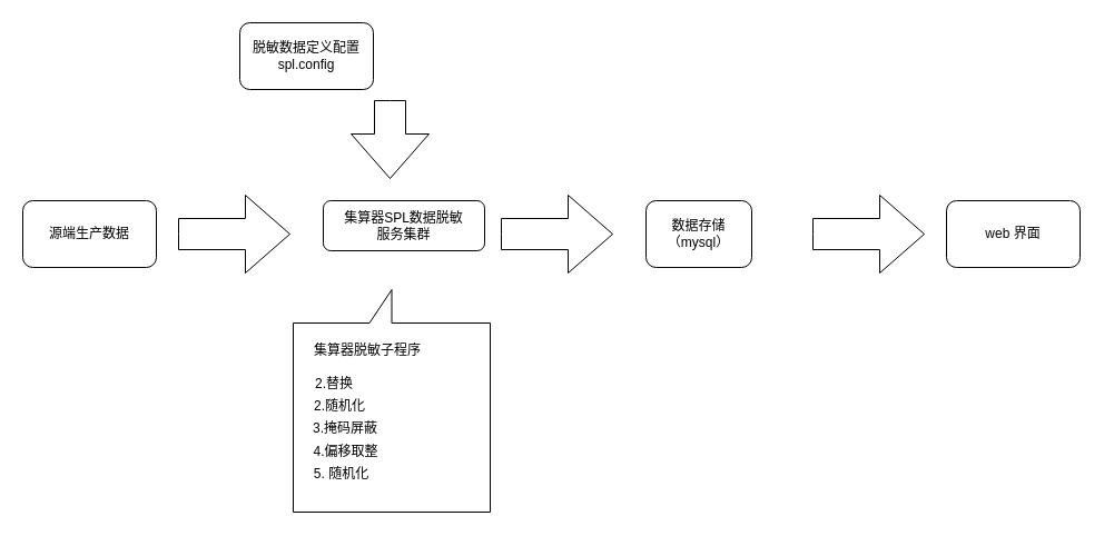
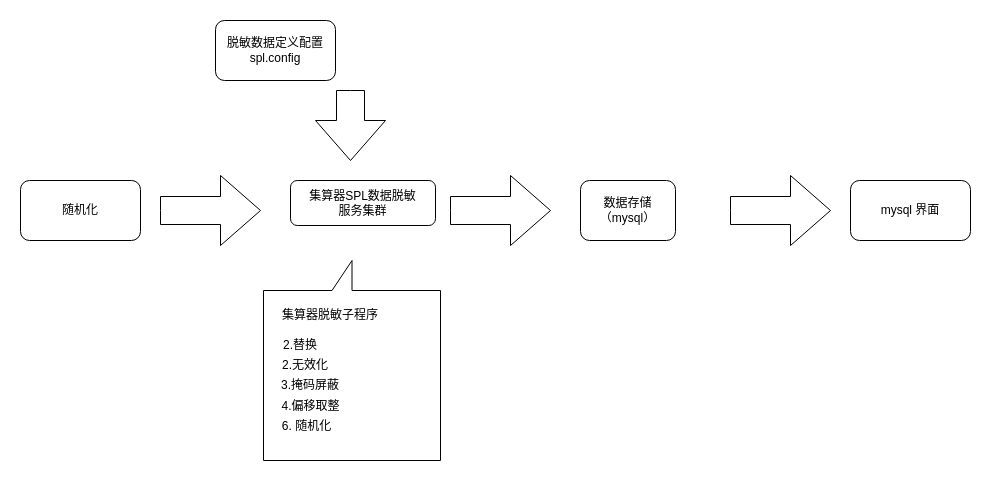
  <mxCell id="0" />
  <mxCell id="1" parent="0" />
- <mxCell id="2" value="源端生产数据" style="rounded=1;whiteSpace=wrap;html=1;" vertex="1" parent="1"><mxGeometry x="20" y="180" width="120" height="60" as="geometry" /></mxCell>
+ <mxCell id="2" value="随机化" style="rounded=1;whiteSpace=wrap;html=1;" vertex="1" parent="1"><mxGeometry x="20" y="180" width="120" height="60" as="geometry" /></mxCell>
  <mxCell id="3" value="" style="html=1;shadow=0;dashed=0;align=center;verticalAlign=middle;shape=mxgraph.arrows2.arrow;dy=0.6;dx=40;notch=0;" vertex="1" parent="1"><mxGeometry x="160" y="175" width="100" height="70" as="geometry" /></mxCell>
  <mxCell id="4" value="集算器SPL数据脱敏&lt;br&gt;服务集群" style="rounded=1;whiteSpace=wrap;html=1;" vertex="1" parent="1"><mxGeometry x="290" y="180" width="145" height="45" as="geometry" /></mxCell>
  <mxCell id="5" value="" style="html=1;shadow=0;dashed=0;align=center;verticalAlign=middle;shape=mxgraph.arrows2.arrow;dy=0.6;dx=40;notch=0;" vertex="1" parent="1"><mxGeometry x="450" y="175" width="100" height="70" as="geometry" /></mxCell>
  <mxCell id="6" value="数据存储（mysql）" style="rounded=1;whiteSpace=wrap;html=1;" vertex="1" parent="1"><mxGeometry x="580" y="180" width="95" height="60" as="geometry" /></mxCell>
- <mxCell id="7" value="web 界面" style="rounded=1;whiteSpace=wrap;html=1;" vertex="1" parent="1"><mxGeometry x="850" y="180" width="120" height="60" as="geometry" /></mxCell>
+ <mxCell id="7" value="mysql 界面" style="rounded=1;whiteSpace=wrap;html=1;" vertex="1" parent="1"><mxGeometry x="850" y="180" width="120" height="60" as="geometry" /></mxCell>
  <mxCell id="8" value="" style="html=1;shadow=0;dashed=0;align=center;verticalAlign=middle;shape=mxgraph.arrows2.arrow;dy=0.6;dx=40;notch=0;" vertex="1" parent="1"><mxGeometry x="730" y="175" width="100" height="70" as="geometry" /></mxCell>
  <mxCell id="9" value="脱敏数据定义配置&lt;br&gt;spl.config" style="rounded=1;whiteSpace=wrap;html=1;" vertex="1" parent="1"><mxGeometry x="215" y="20" width="120" height="60" as="geometry" /></mxCell>
  <mxCell id="10" value="" style="html=1;shadow=0;dashed=0;align=center;verticalAlign=middle;shape=mxgraph.arrows2.arrow;dy=0.6;dx=40;direction=south;notch=0;" vertex="1" parent="1"><mxGeometry x="315" y="90" width="70" height="70" as="geometry" /></mxCell>
  <mxCell id="11" value="" style="shape=callout;whiteSpace=wrap;html=1;perimeter=calloutPerimeter;rotation=-180;" vertex="1" parent="1"><mxGeometry x="263" y="260" width="177" height="200" as="geometry" /></mxCell>
  <mxCell id="12" value="集算器脱敏子程序" style="text;html=1;strokeColor=none;fillColor=none;align=center;verticalAlign=middle;whiteSpace=wrap;rounded=0;" vertex="1" parent="1"><mxGeometry x="275" y="300" width="110" height="30" as="geometry" /></mxCell>
  <mxCell id="13" value="2.替换" style="text;html=1;strokeColor=none;fillColor=none;align=center;verticalAlign=middle;whiteSpace=wrap;rounded=0;" vertex="1" parent="1"><mxGeometry x="280" y="335" width="40" height="20" as="geometry" /></mxCell>
- <mxCell id="14" value="2.随机化" style="text;html=1;strokeColor=none;fillColor=none;align=center;verticalAlign=middle;whiteSpace=wrap;rounded=0;" vertex="1" parent="1"><mxGeometry x="280" y="355" width="50" height="20" as="geometry" /></mxCell>
+ <mxCell id="14" value="2.无效化" style="text;html=1;strokeColor=none;fillColor=none;align=center;verticalAlign=middle;whiteSpace=wrap;rounded=0;" vertex="1" parent="1"><mxGeometry x="280" y="355" width="50" height="20" as="geometry" /></mxCell>
  <mxCell id="15" value="3.掩码屏蔽" style="text;html=1;strokeColor=none;fillColor=none;align=center;verticalAlign=middle;whiteSpace=wrap;rounded=0;" vertex="1" parent="1"><mxGeometry x="280" y="375" width="60" height="20" as="geometry" /></mxCell>
  <mxCell id="16" value="4.偏移取整" style="text;html=1;strokeColor=none;fillColor=none;align=center;verticalAlign=middle;whiteSpace=wrap;rounded=0;" vertex="1" parent="1"><mxGeometry x="273" y="396" width="75" height="20" as="geometry" /></mxCell>
- <mxCell id="17" value="5. 随机化" style="text;html=1;strokeColor=none;fillColor=none;align=center;verticalAlign=middle;whiteSpace=wrap;rounded=0;" vertex="1" parent="1"><mxGeometry x="268.5" y="416" width="75" height="20" as="geometry" /></mxCell>
+ <mxCell id="17" value="6. 随机化" style="text;html=1;strokeColor=none;fillColor=none;align=center;verticalAlign=middle;whiteSpace=wrap;rounded=0;" vertex="1" parent="1"><mxGeometry x="268.5" y="416" width="75" height="20" as="geometry" /></mxCell>
